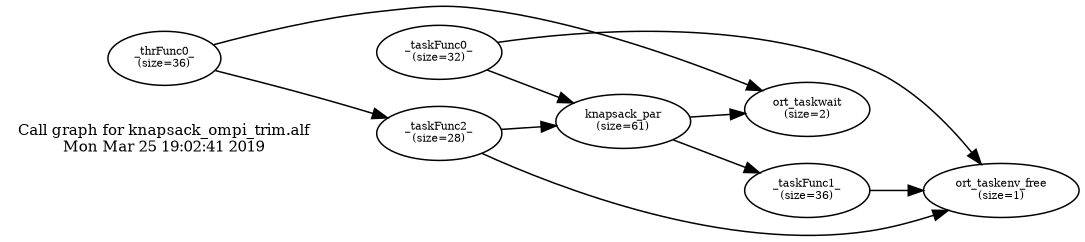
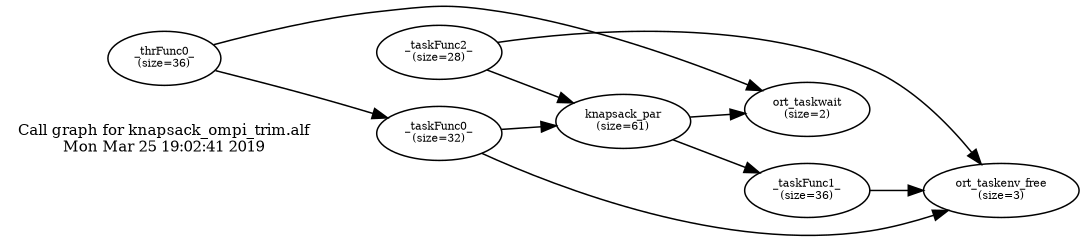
  digraph {
    rankdir=LR
    node [fontsize=7]
    "Call graph for knapsack_ompi_trim.alf\nMon Mar 25 19:02:41 2019" [fontsize=10 shape=plaintext]
    n2 [label="_thrFunc0_\n(size=36)"]
    n3 [label="_taskFunc2_\n(size=28)"]
    n4 [label="ort_taskwait\n(size=2)"]
    n5 [label="knapsack_par\n(size=61)"]
-   n6 [label="ort_taskenv_free\n(size=1)"]
+   n6 [label="ort_taskenv_free\n(size=3)"]
    n7 [label="_taskFunc1_\n(size=36)"]
    n8 [label="_taskFunc0_\n(size=32)"]
    subgraph sub_1 {
      "Call graph for knapsack_ompi_trim.alf\nMon Mar 25 19:02:41 2019"
    }
-   n2 -> n3
+   n2 -> n8
    n2 -> n4
    n3 -> n5
    n3 -> n6
    n5 -> n4
    n5 -> n7
    n7 -> n6
    n8 -> n5
    n8 -> n6
  }
